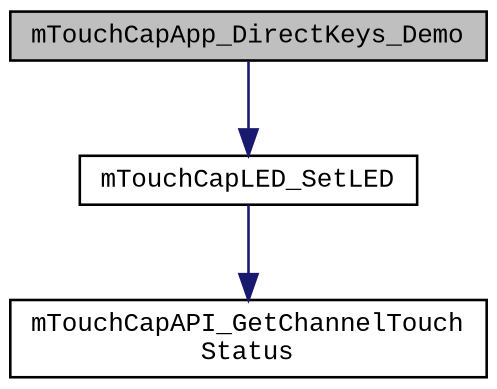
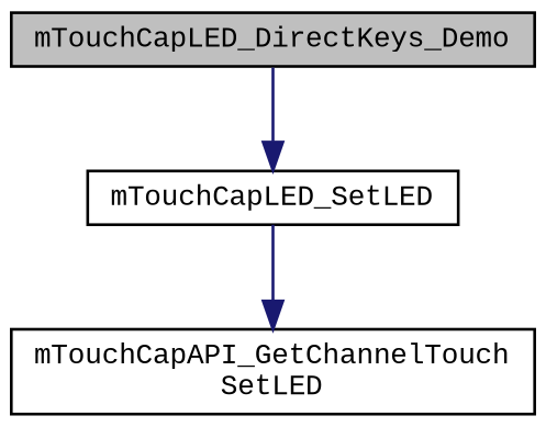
  digraph {
    fontname="Liberation Mono"
    rankdir=TB
    node [color=black fillcolor=white fontname="Liberation Mono" fontsize=10 shape=record style=filled]
    edge [color=midnightblue fontname="Liberation Mono" fontsize=10 labelfontname=Helvetica labelfontsize=10 style=solid]
-   n1 [fillcolor=grey75 fontcolor=black height=0.2 label=mTouchCapApp_DirectKeys_Demo width=0.4]
+   n1 [fillcolor=grey75 fontcolor=black height=0.2 label=mTouchCapLED_DirectKeys_Demo width=0.4]
    n2 [height=0.2 label=mTouchCapLED_SetLED width=0.4]
-   n3 [height=0.2 label="mTouchCapAPI_GetChannelTouch\lStatus" width=0.4]
+   n3 [height=0.2 label="mTouchCapAPI_GetChannelTouch\lSetLED" width=0.4]
    n1 -> n2
    n2 -> n3
  }
